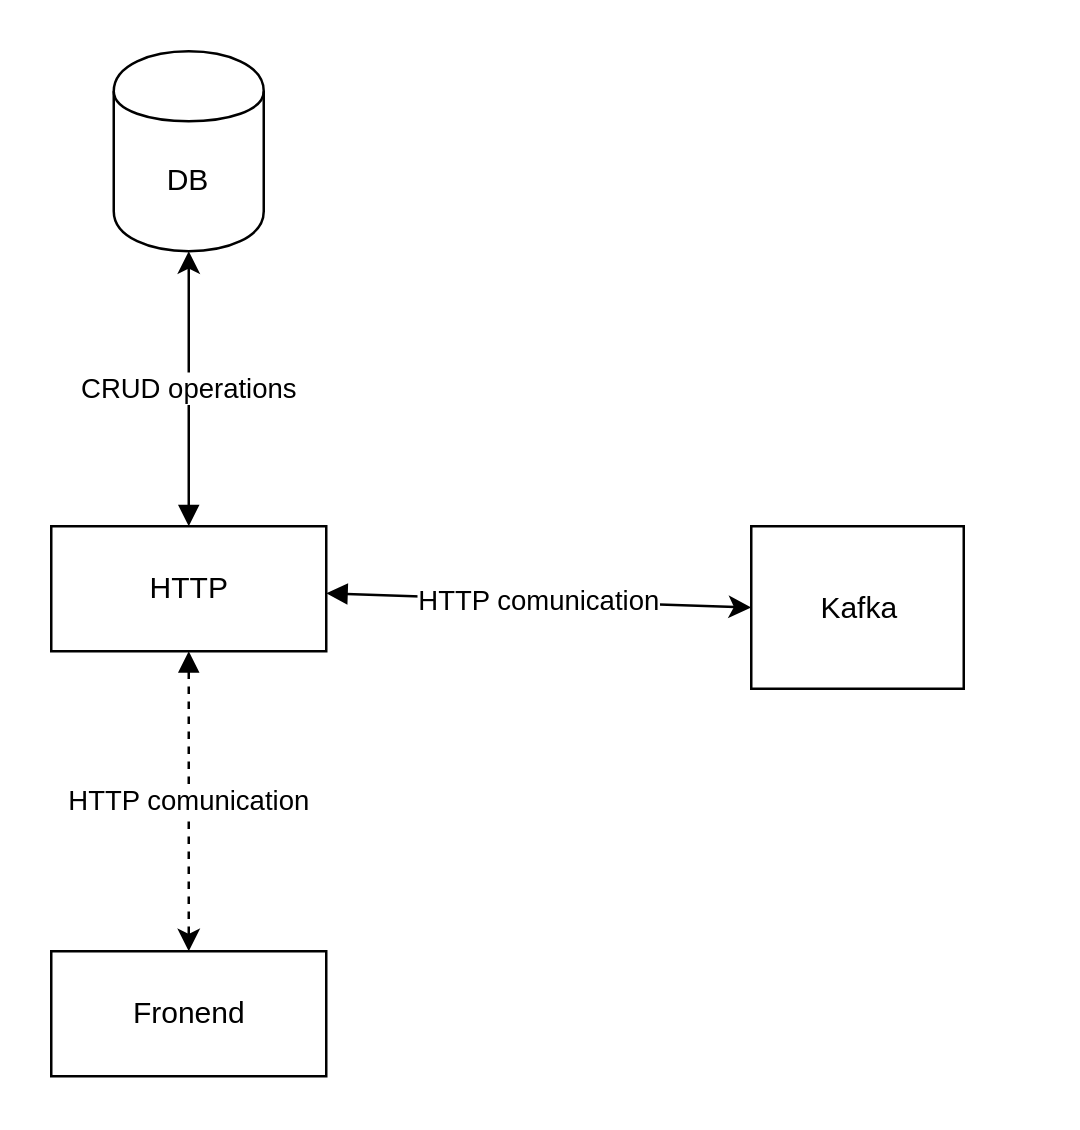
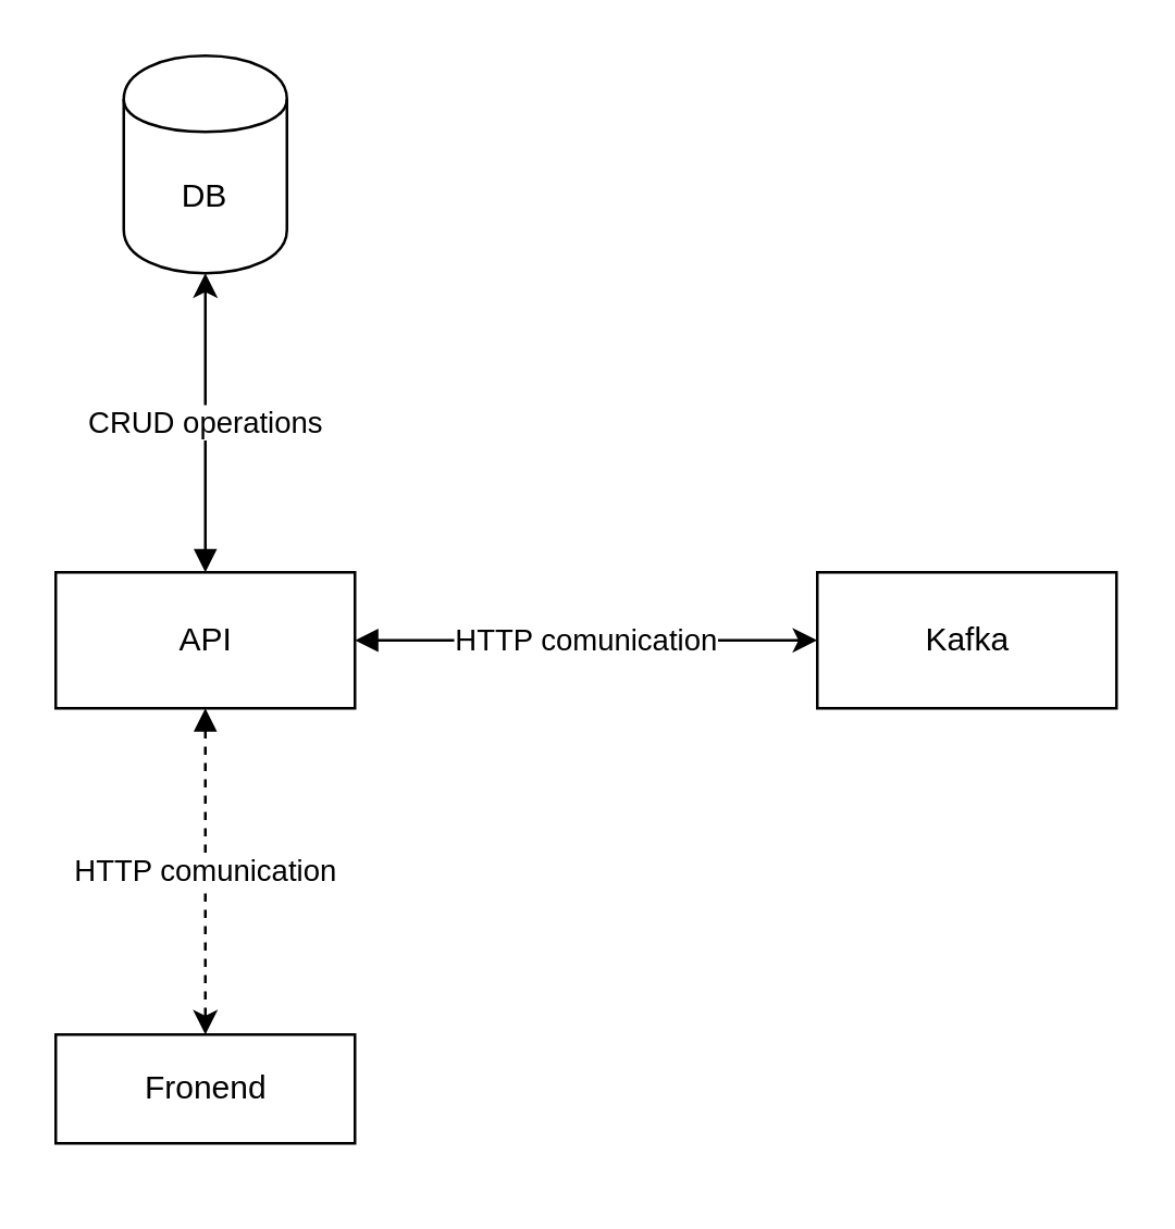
  <mxCell id="0" />
  <mxCell id="1" parent="0" />
- <mxCell id="2" value="Fronend" style="html=1;" vertex="1" parent="1"><mxGeometry x="20" y="380" width="110" height="50" as="geometry" /></mxCell>
+ <mxCell id="2" value="Fronend" style="html=1;" vertex="1" parent="1"><mxGeometry x="20" y="380" width="110" height="40" as="geometry" /></mxCell>
  <mxCell id="3" value="CRUD operations" style="edgeStyle=none;html=1;startArrow=block;startFill=1;" edge="1" parent="1" source="6" target="8"><mxGeometry relative="1" as="geometry" /></mxCell>
  <mxCell id="4" value="HTTP comunication" style="edgeStyle=none;html=1;entryX=0;entryY=0.5;entryDx=0;entryDy=0;startArrow=block;startFill=1;" edge="1" parent="1" source="6" target="7"><mxGeometry relative="1" as="geometry" /></mxCell>
  <mxCell id="5" value="HTTP comunication" style="edgeStyle=none;html=1;startArrow=block;startFill=1;dashed=1;" edge="1" parent="1" source="6" target="2"><mxGeometry relative="1" as="geometry" /></mxCell>
- <mxCell id="6" value="HTTP" style="html=1;" vertex="1" parent="1"><mxGeometry x="20" y="210" width="110" height="50" as="geometry" /></mxCell>
- <mxCell id="7" value="Kafka" style="html=1;" vertex="1" parent="1"><mxGeometry x="300" y="210" width="85" height="65" as="geometry" /></mxCell>
+ <mxCell id="6" value="API" style="html=1;" vertex="1" parent="1"><mxGeometry x="20" y="210" width="110" height="50" as="geometry" /></mxCell>
+ <mxCell id="7" value="Kafka" style="html=1;" vertex="1" parent="1"><mxGeometry x="300" y="210" width="110" height="50" as="geometry" /></mxCell>
  <mxCell id="8" value="DB" style="shape=cylinder;whiteSpace=wrap;html=1;boundedLbl=1;backgroundOutline=1;" vertex="1" parent="1"><mxGeometry x="45" y="20" width="60" height="80" as="geometry" /></mxCell>
